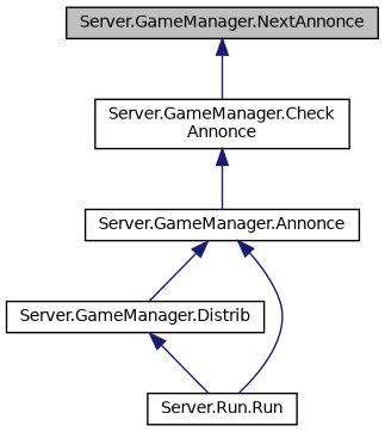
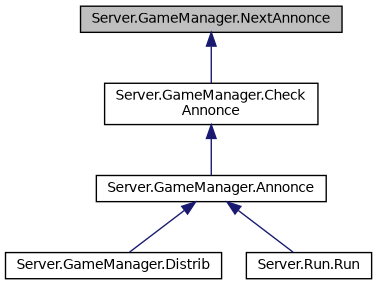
  digraph {
    rankdir=TB
    node [color=black fillcolor=white fontname=Helvetica fontsize=10 shape=record style=filled]
    edge [color=midnightblue dir=back fontname=Helvetica fontsize=10 labelfontname=Helvetica labelfontsize=10 style=solid]
    n1 [fillcolor=grey75 fontcolor=black height=0.2 label="Server.GameManager.NextAnnonce" width=0.4]
    n2 [height=0.2 label="Server.GameManager.Check\lAnnonce" width=0.4]
    n3 [height=0.2 label="Server.GameManager.Distrib" width=0.4]
    n4 [height=0.2 label="Server.Run.Run" width=0.4]
    n5 [height=0.2 label="Server.GameManager.Annonce" width=0.4]
    n1 -> n2
    n2 -> n5
-   n3 -> n4
    n5 -> n3
    n5 -> n4
  }
